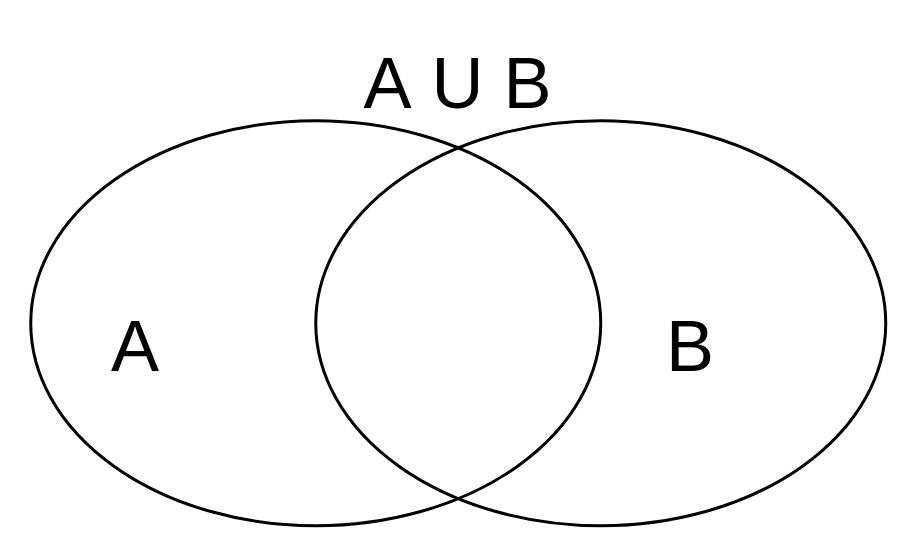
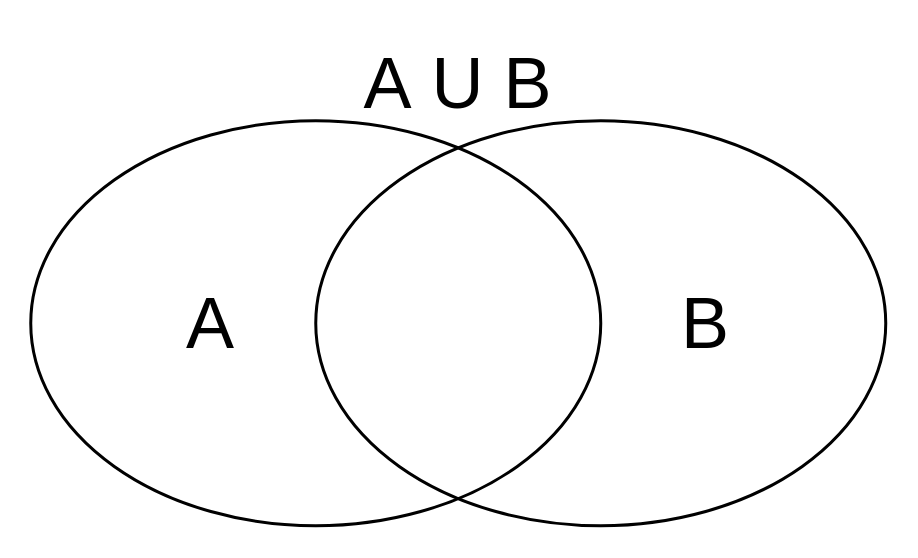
  <mxCell id="0" />
  <mxCell id="1" parent="0" />
  <mxCell id="2" value="" style="ellipse;whiteSpace=wrap;html=1;fillColor=none;fontSize=64;fontStyle=1;labelPosition=center;verticalLabelPosition=middle;align=left;verticalAlign=middle;strokeWidth=2;" vertex="1" parent="1"><mxGeometry x="20" y="80" width="380" height="270" as="geometry" /></mxCell>
  <mxCell id="3" value="" style="ellipse;whiteSpace=wrap;html=1;fillColor=none;strokeWidth=2;" vertex="1" parent="1"><mxGeometry x="210" y="80" width="380" height="270" as="geometry" /></mxCell>
- <mxCell id="4" value="A" style="text;html=1;align=center;verticalAlign=middle;whiteSpace=wrap;rounded=0;fontSize=48;fontStyle=0" vertex="1" parent="1"><mxGeometry x="60" y="195" width="60" height="70" as="geometry" /></mxCell>
- <mxCell id="5" value="&lt;font&gt;B&lt;/font&gt;" style="text;html=1;align=center;verticalAlign=middle;whiteSpace=wrap;rounded=0;fontSize=48;fontStyle=0" vertex="1" parent="1"><mxGeometry x="430" y="195" width="60" height="70" as="geometry" /></mxCell>
+ <mxCell id="4" value="A" style="text;html=1;align=center;verticalAlign=middle;whiteSpace=wrap;rounded=0;fontSize=48;fontStyle=0" vertex="1" parent="1"><mxGeometry x="110" y="180" width="60" height="70" as="geometry" /></mxCell>
+ <mxCell id="5" value="&lt;font&gt;B&lt;/font&gt;" style="text;html=1;align=center;verticalAlign=middle;whiteSpace=wrap;rounded=0;fontSize=48;fontStyle=0" vertex="1" parent="1"><mxGeometry x="440" y="180" width="60" height="70" as="geometry" /></mxCell>
  <mxCell id="6" value="&lt;font&gt;A&amp;nbsp;&lt;span style=&quot;font-family: Arial, sans-serif; background-color: transparent; font-variant-numeric: normal; font-variant-east-asian: normal; font-variant-alternates: normal; font-variant-position: normal; font-variant-emoji: normal; vertical-align: baseline; white-space-collapse: preserve;&quot; id=&quot;docs-internal-guid-f5a295f0-7fff-9604-6995-6b2787199c86&quot;&gt;&lt;span id=&quot;docs-internal-guid-2918fae9-7fff-6da2-7ce6-df3b0c8d137e&quot; style=&quot;background-color: transparent; font-variant-numeric: normal; font-variant-east-asian: normal; font-variant-alternates: normal; font-variant-position: normal; font-variant-emoji: normal; vertical-align: baseline;&quot;&gt;U&lt;/span&gt;&amp;nbsp;B&lt;/span&gt;&lt;/font&gt;" style="text;html=1;align=center;verticalAlign=middle;whiteSpace=wrap;rounded=0;fontSize=48;fontStyle=0;fontColor=default;" vertex="1" parent="1"><mxGeometry x="210" y="20" width="190" height="70" as="geometry" /></mxCell>
